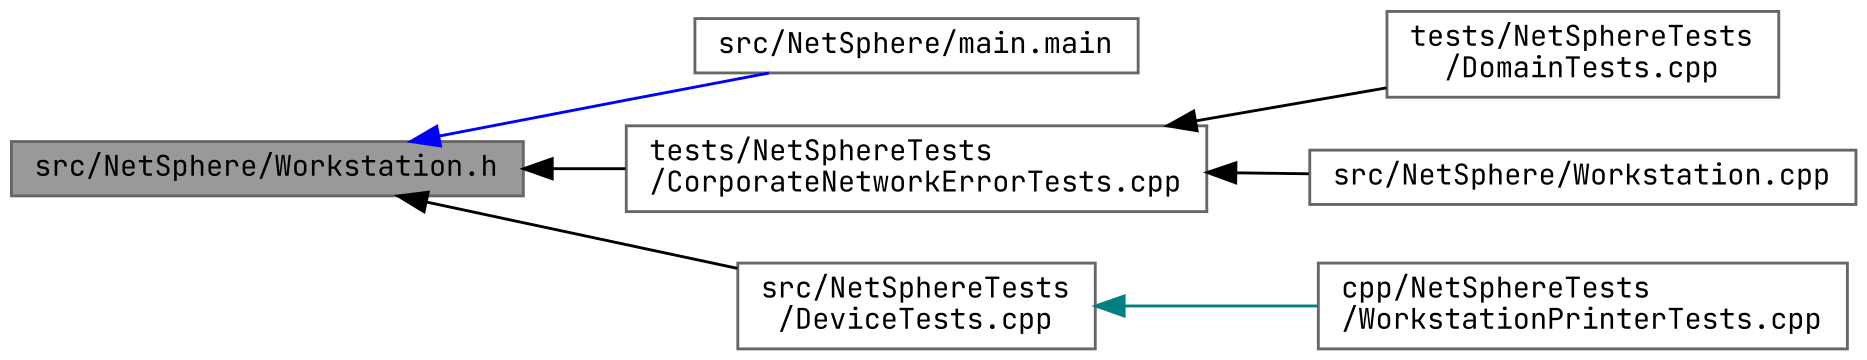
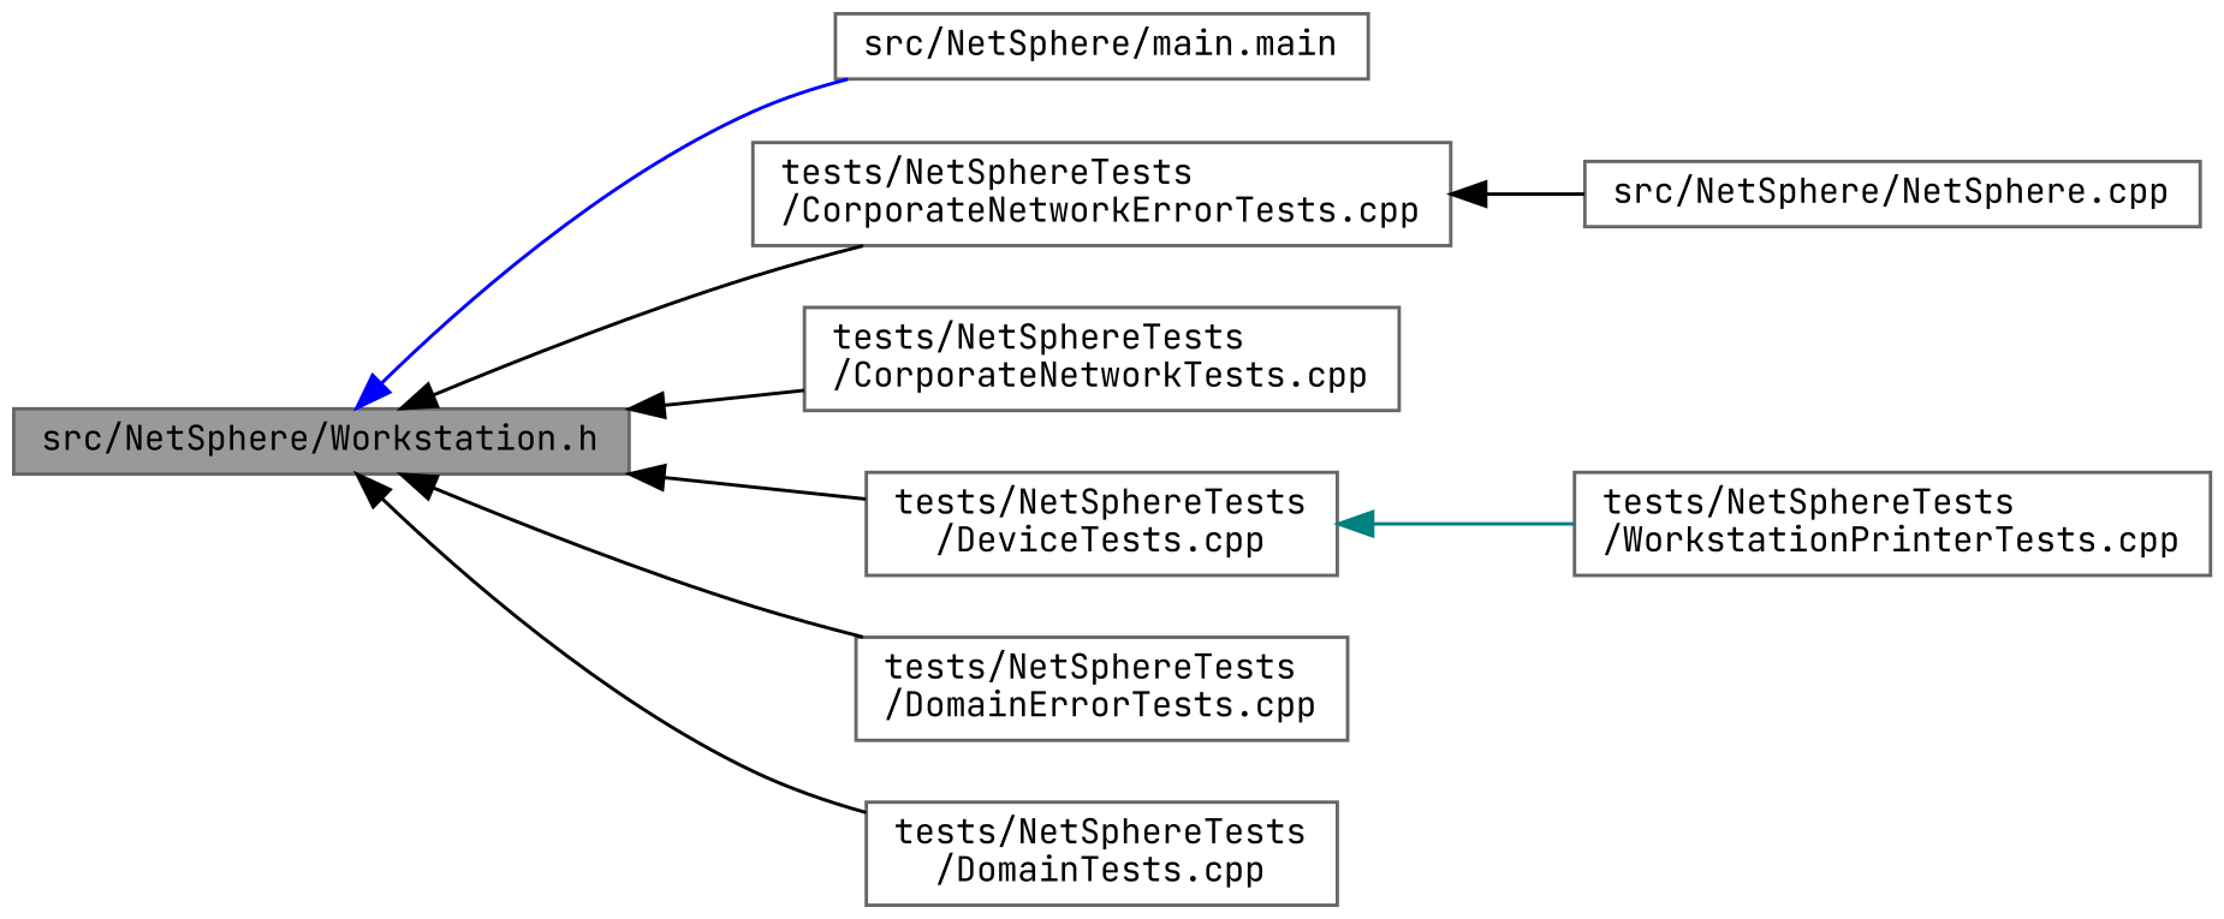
  digraph {
    fontname="JetBrains Mono"
    rankdir=LR
    node [color=grey40 fillcolor=white fontname="JetBrains Mono" fontsize=10 shape=box style=filled]
    edge [color=black dir=back fontname="JetBrains Mono" fontsize=10 labelfontname=Helvetica labelfontsize=10 style=solid]
    n1 [color=gray40 fillcolor=grey60 fontcolor=black height=0.2 label="src/NetSphere/Workstation.h" width=0.4]
    n2 [height=0.2 label="src/NetSphere/main.main" width=0.4]
    n3 [height=0.2 label="tests/NetSphereTests\l/CorporateNetworkErrorTests.cpp" width=0.4]
-   n5 [height=0.2 label="src/NetSphereTests\l/DeviceTests.cpp" width=0.4]
+   n4 [height=0.2 label="tests/NetSphereTests\l/CorporateNetworkTests.cpp" width=0.4]
+   n5 [height=0.2 label="tests/NetSphereTests\l/DeviceTests.cpp" width=0.4]
+   n6 [height=0.2 label="tests/NetSphereTests\l/DomainErrorTests.cpp" width=0.4]
    n7 [height=0.2 label="tests/NetSphereTests\l/DomainTests.cpp" width=0.4]
-   n8 [height=0.2 label="src/NetSphere/Workstation.cpp" width=0.4]
-   n9 [height=0.2 label="cpp/NetSphereTests\l/WorkstationPrinterTests.cpp" width=0.4]
+   n8 [height=0.2 label="src/NetSphere/NetSphere.cpp" width=0.4]
+   n9 [height=0.2 label="tests/NetSphereTests\l/WorkstationPrinterTests.cpp" width=0.4]
    n1 -> n2 [color=blue]
    n1 -> n3
+   n1 -> n4
    n1 -> n5
-   n3 -> n7
+   n1 -> n6
+   n1 -> n7
    n3 -> n8
    n5 -> n9 [color=teal]
  }
